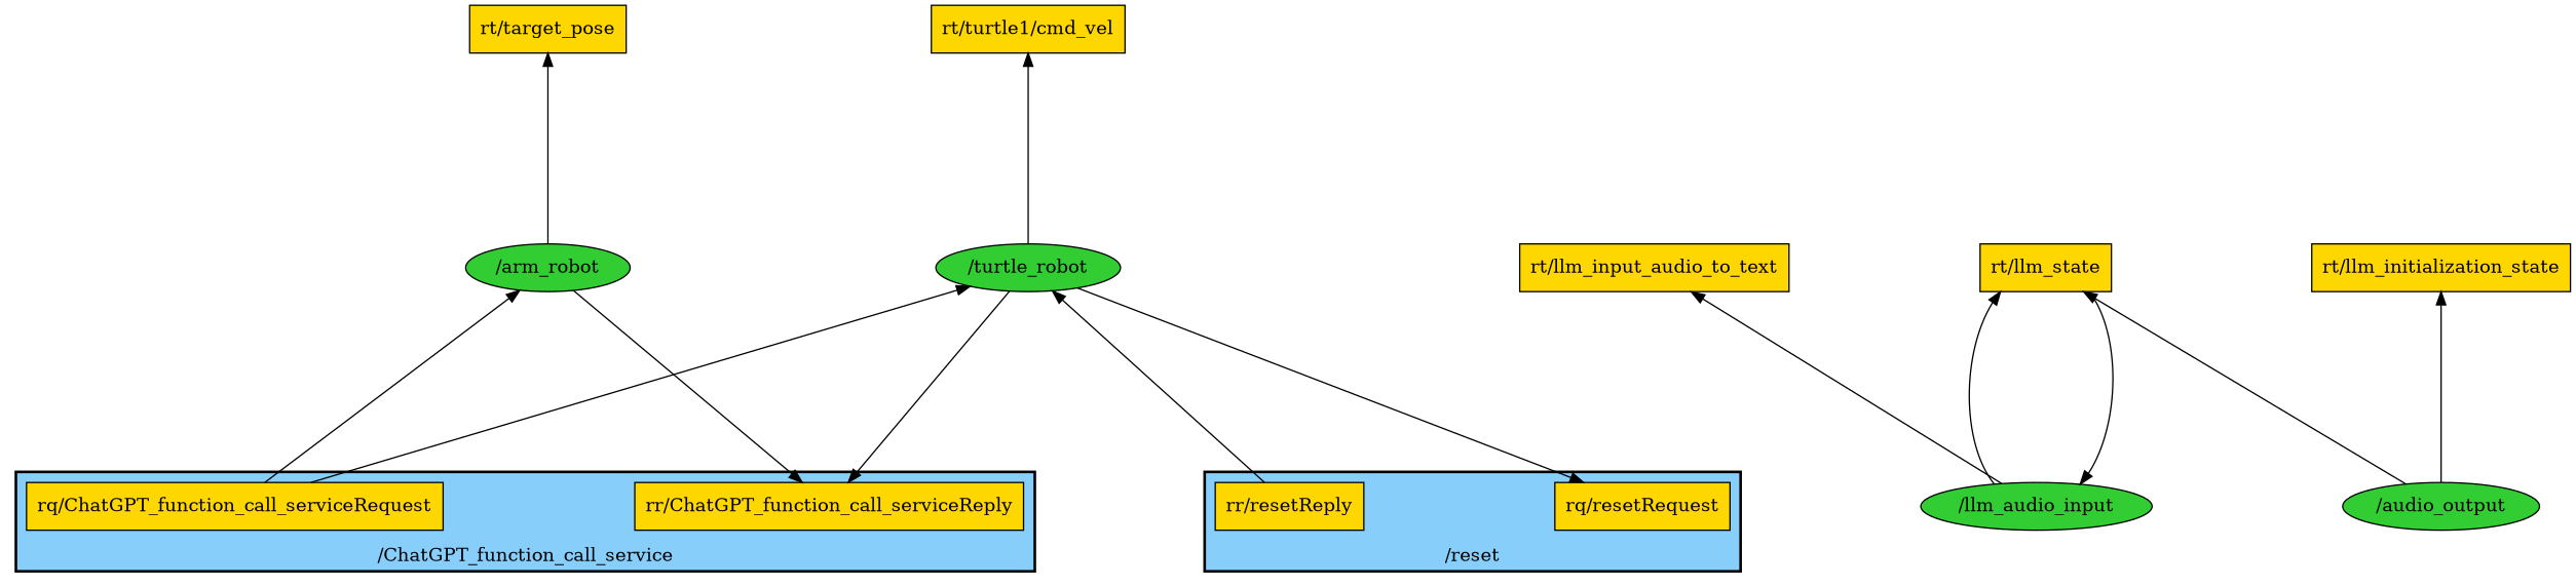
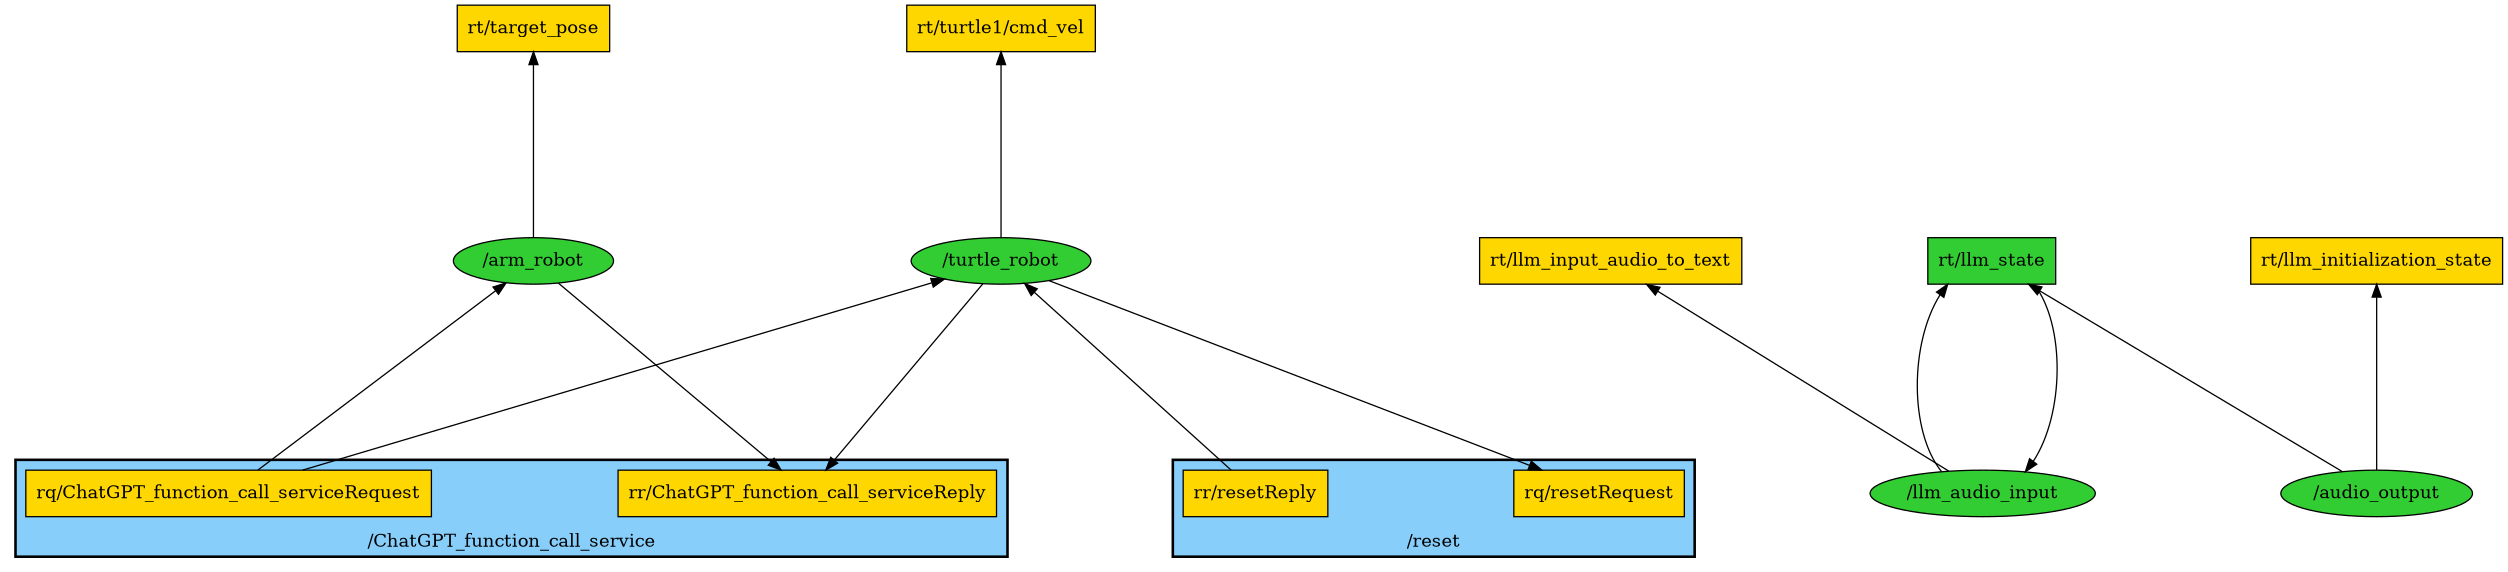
  digraph {
    nodesep=2
    rankdir=BT
    ranksep=2
    node [fillcolor=gold shape=box style=filled]
    "rr/ChatGPT_function_call_serviceReply"
    "rq/ChatGPT_function_call_serviceRequest"
    "rq/resetRequest"
    "rr/resetReply"
    "/arm_robot" [fillcolor=limegreen shape=""]
    "/turtle_robot" [fillcolor=limegreen shape=""]
    "/llm_audio_input" [fillcolor=limegreen shape=""]
    "rt/llm_input_audio_to_text"
-   "rt/llm_state"
+   "rt/llm_state" [fillcolor=limegreen]
    "rt/target_pose"
    "/audio_output" [fillcolor=limegreen shape=""]
    "rt/llm_initialization_state"
    "rt/turtle1/cmd_vel"
    subgraph cluster_1 {
      fillcolor=lightskyblue
      label="/ChatGPT_function_call_service"
      penwidth=2
      style=filled
      "rr/ChatGPT_function_call_serviceReply"
      "rq/ChatGPT_function_call_serviceRequest"
    }
    subgraph cluster_2 {
      fillcolor=lightskyblue
      label="/reset"
      penwidth=2
      style=filled
      "rq/resetRequest"
      "rr/resetReply"
    }
    "rq/ChatGPT_function_call_serviceRequest" -> "/arm_robot"
    "rq/ChatGPT_function_call_serviceRequest" -> "/turtle_robot"
    "rr/resetReply" -> "/turtle_robot"
    "/arm_robot" -> "rr/ChatGPT_function_call_serviceReply"
    "/arm_robot" -> "rt/target_pose"
    "/turtle_robot" -> "rr/ChatGPT_function_call_serviceReply"
    "/turtle_robot" -> "rq/resetRequest"
    "/turtle_robot" -> "rt/turtle1/cmd_vel"
    "/llm_audio_input" -> "rt/llm_input_audio_to_text"
    "/llm_audio_input" -> "rt/llm_state"
    "rt/llm_state" -> "/llm_audio_input"
    "/audio_output" -> "rt/llm_state"
    "/audio_output" -> "rt/llm_initialization_state"
  }
